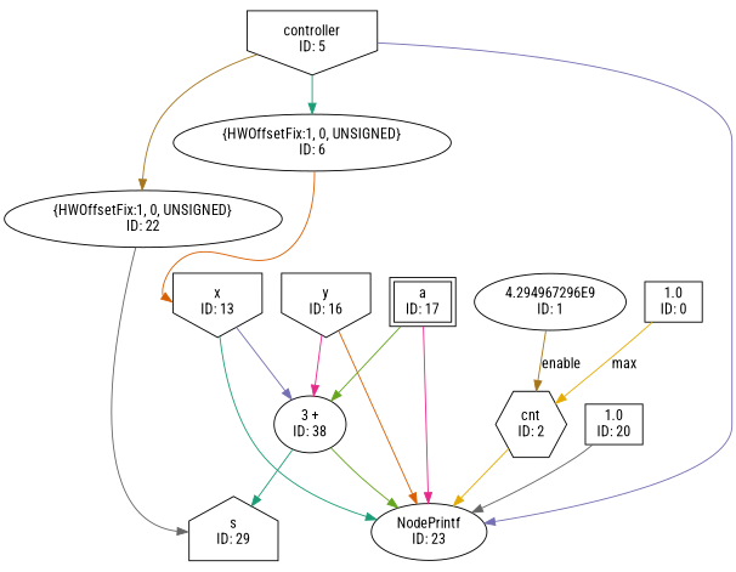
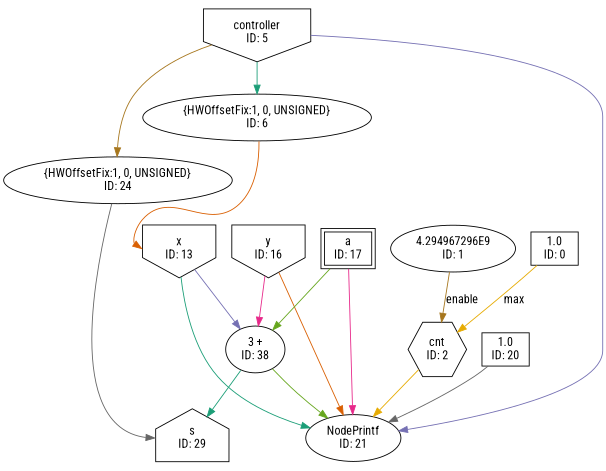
  digraph {
    fontname="Roboto Condensed"
    node [fontname="Roboto Condensed"]
    edge [color="/dark28/1" fontname="Roboto Condensed" photon_data="EDGE,SrcNode:5,SrcNodePort:data"]
    n1 [label="1.0\nID: 20" shape=box]
-   n2 [label="NodePrintf\nID: 23"]
+   n2 [label="NodePrintf\nID: 21"]
    n3 [label="controller\nID: 5" shape=invhouse]
    n4 [label="{HWOffsetFix:1, 0, UNSIGNED}\nID: 6"]
-   n5 [label="{HWOffsetFix:1, 0, UNSIGNED}\nID: 22"]
+   n5 [label="{HWOffsetFix:1, 0, UNSIGNED}\nID: 24"]
    n6 [label="x\nID: 13" shape=invhouse]
    n7 [label="s\nID: 29" shape=house]
    n8 [label="3 +\nID: 38"]
    n9 [label="y\nID: 16" shape=invhouse]
    n10 [label="a\nID: 17" peripheries=2 shape=box]
    n11 [label="1.0\nID: 0" shape=box]
    n12 [label="cnt\nID: 2" shape=hexagon]
    n13 [label="4.294967296E9\nID: 1" shape=ellipse]
    n1 -> n2 [color="/dark28/8" photon_data="EDGE,SrcNode:20,SrcNodePort:value"]
    n3 -> n2 [color="/dark28/3"]
    n3 -> n4
    n3 -> n5 [color="/dark28/7"]
    n4 -> n6 [color="/dark28/2" headport=w photon_data=""]
    n5 -> n7 [color="/dark28/8" headport=w photon_data=""]
    n6 -> n2 [photon_data="EDGE,SrcNode:13,SrcNodePort:data"]
    n6 -> n8 [color="/dark28/3" photon_data="EDGE,SrcNode:13,SrcNodePort:data"]
    n8 -> n2 [color="/dark28/5" photon_data="EDGE,SrcNode:38,SrcNodePort:result"]
    n8 -> n7 [photon_data="EDGE,SrcNode:38,SrcNodePort:result"]
    n9 -> n2 [color="/dark28/2" photon_data="EDGE,SrcNode:16,SrcNodePort:data"]
    n9 -> n8 [color="/dark28/4" photon_data="EDGE,SrcNode:16,SrcNodePort:data"]
    n10 -> n2 [color="/dark28/4" photon_data="EDGE,SrcNode:17,SrcNodePort:a"]
    n10 -> n8 [color="/dark28/5" photon_data="EDGE,SrcNode:17,SrcNodePort:a"]
    n11 -> n12 [color="/dark28/6" label=max photon_data="EDGE,SrcNode:0,SrcNodePort:value"]
    n12 -> n2 [color="/dark28/6" photon_data="EDGE,SrcNode:2,SrcNodePort:count"]
    n13 -> n12 [color="/dark28/7" label=enable photon_data="EDGE,SrcNode:1,SrcNodePort:value"]
  }
